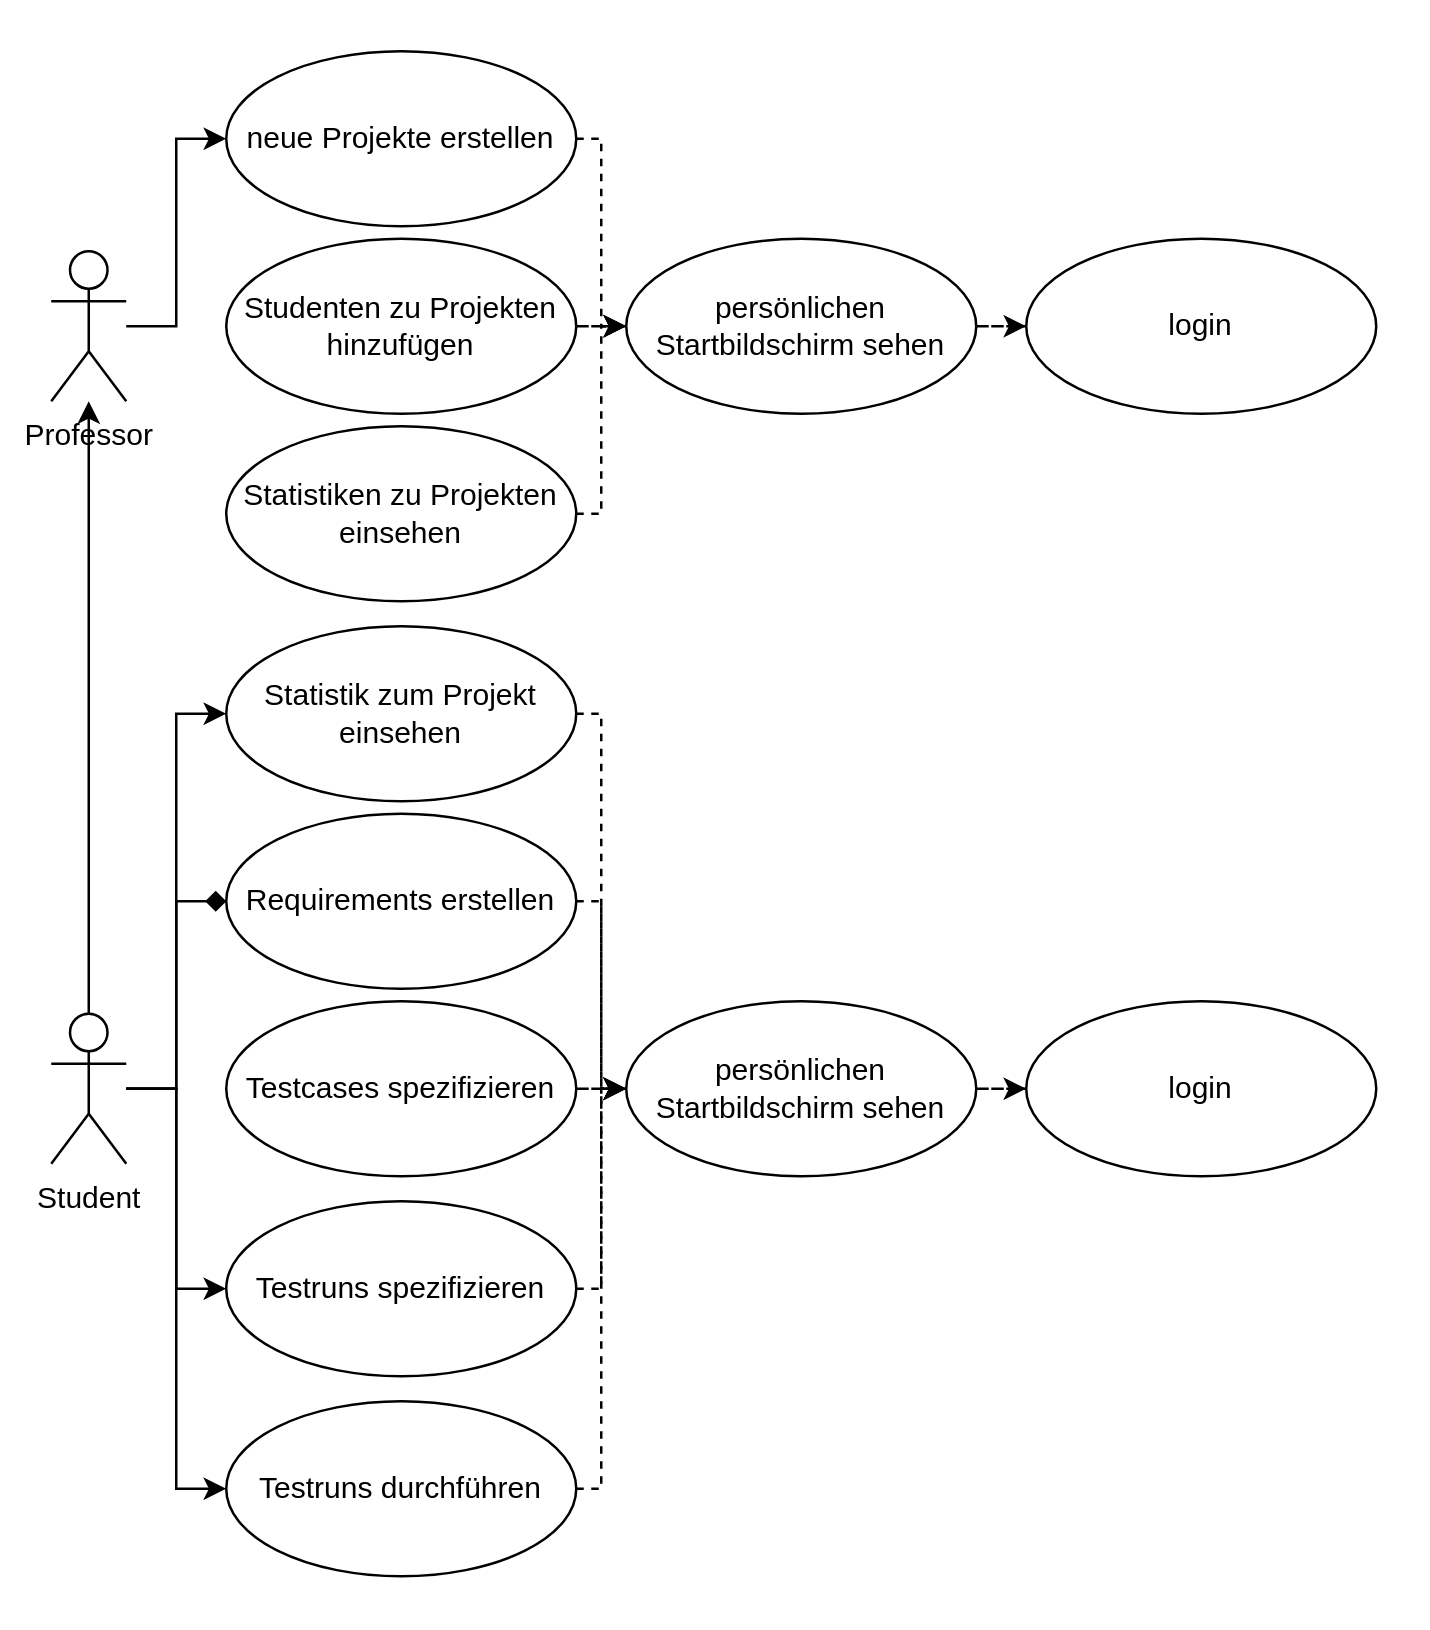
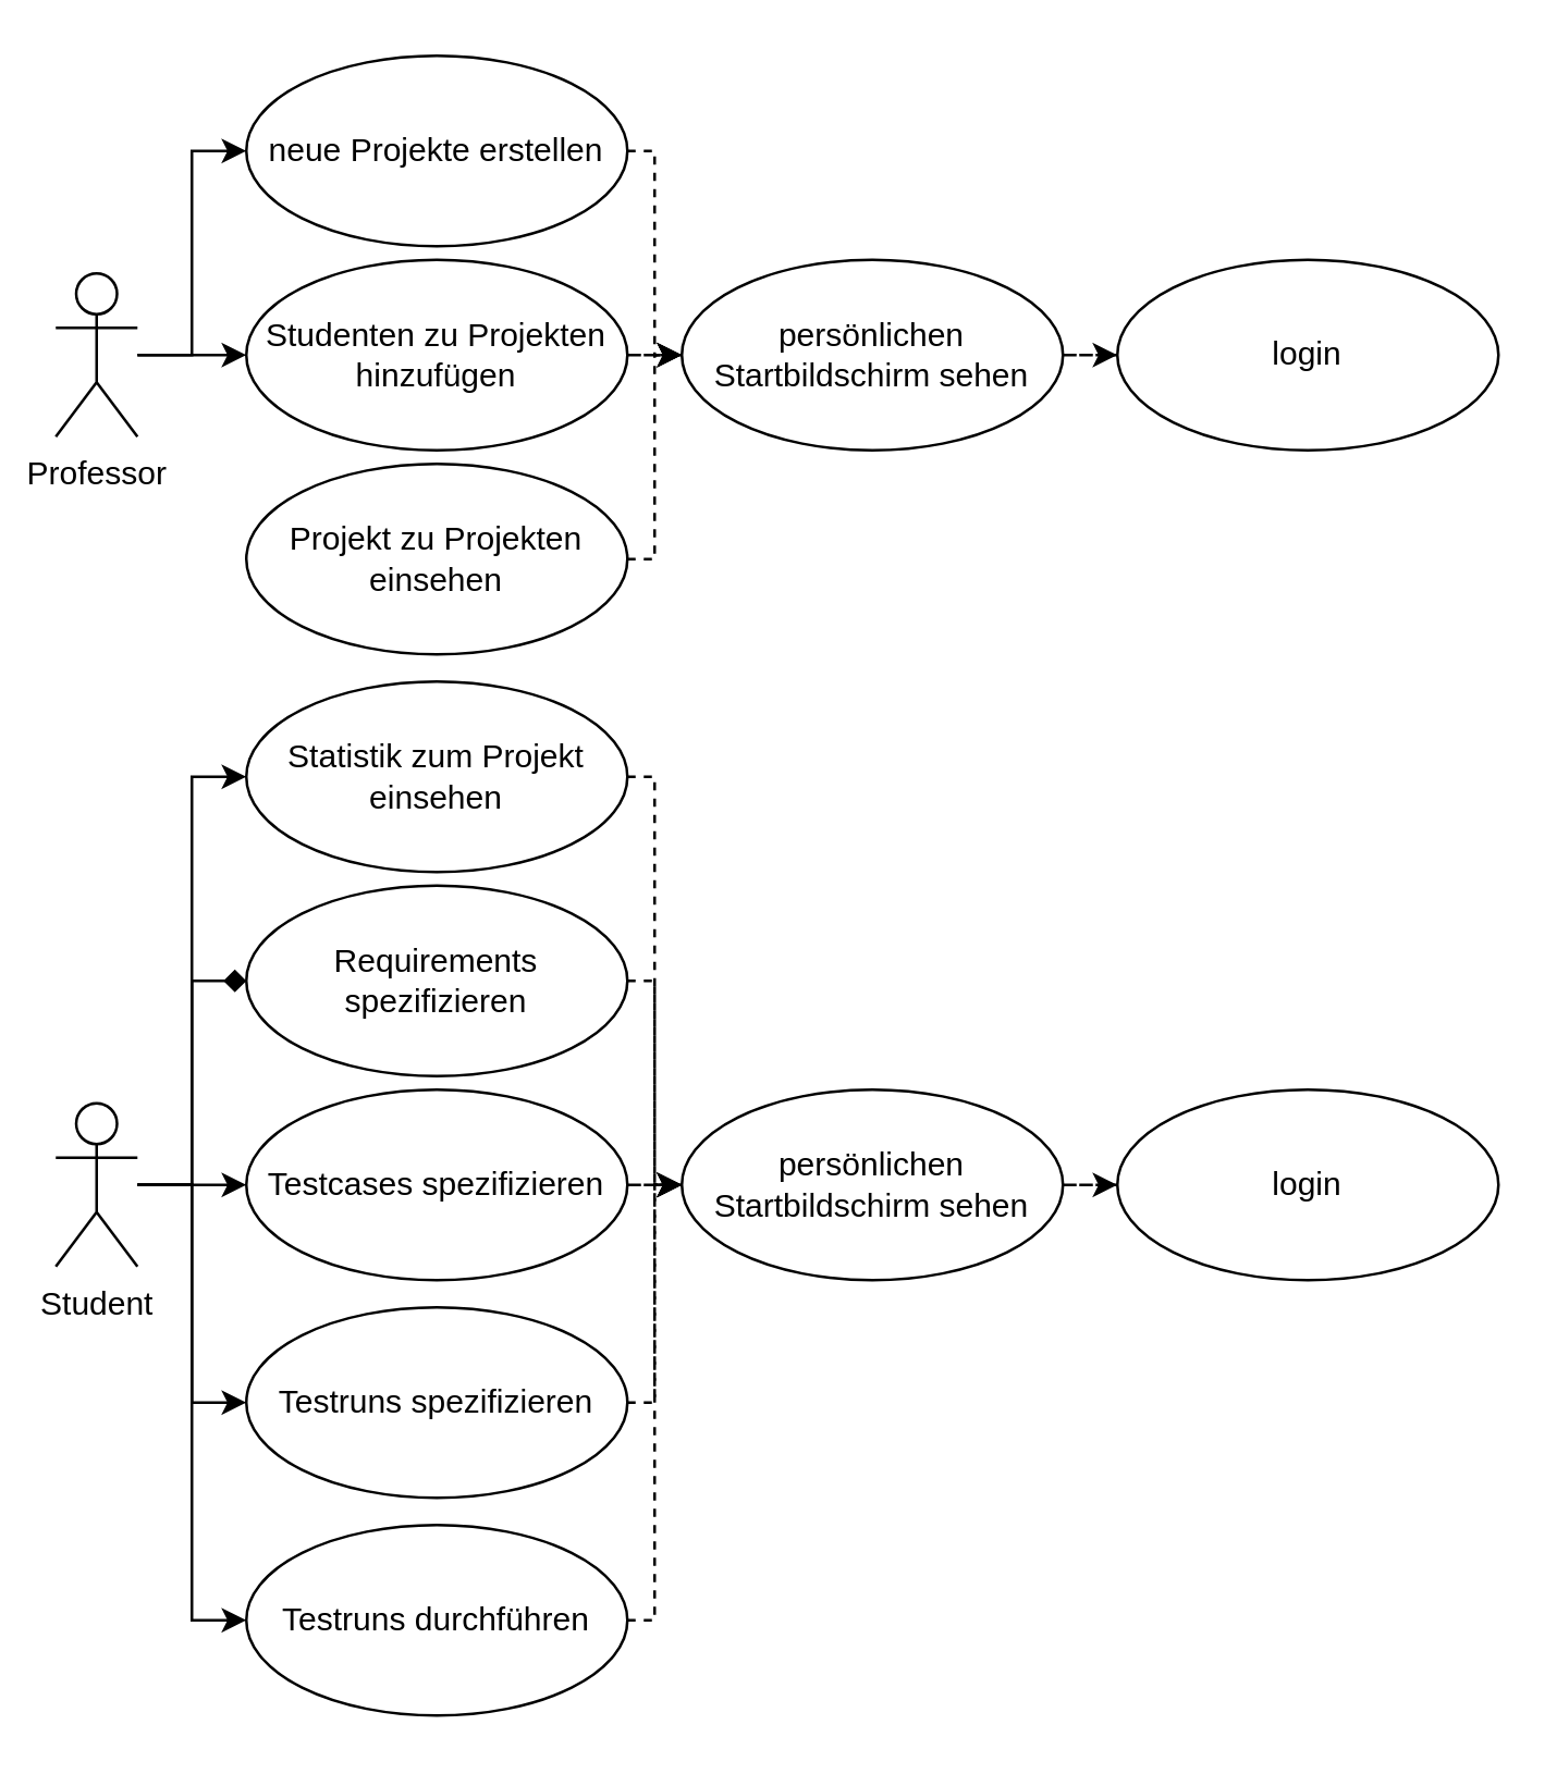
  <mxCell id="0" />
  <mxCell id="1" parent="0" />
  <mxCell id="2" style="edgeStyle=orthogonalEdgeStyle;rounded=0;orthogonalLoop=1;jettySize=auto;html=1;entryX=0;entryY=0.5;entryDx=0;entryDy=0;" edge="1" parent="1" source="4" target="6"><mxGeometry relative="1" as="geometry" /></mxCell>
+ <mxCell id="3" style="edgeStyle=orthogonalEdgeStyle;rounded=0;orthogonalLoop=1;jettySize=auto;html=1;entryX=0;entryY=0.5;entryDx=0;entryDy=0;" edge="1" parent="1" source="4" target="8"><mxGeometry relative="1" as="geometry" /></mxCell>
  <mxCell id="4" value="Professor" style="shape=umlActor;verticalLabelPosition=bottom;verticalAlign=top;html=1;" vertex="1" parent="1"><mxGeometry x="20" y="100" width="30" height="60" as="geometry" /></mxCell>
  <mxCell id="5" style="edgeStyle=orthogonalEdgeStyle;rounded=0;orthogonalLoop=1;jettySize=auto;html=1;entryX=0;entryY=0.5;entryDx=0;entryDy=0;dashed=1;" edge="1" parent="1" source="6" target="12"><mxGeometry relative="1" as="geometry"><Array as="points"><mxPoint x="240" y="55" /><mxPoint x="240" y="130" /></Array></mxGeometry></mxCell>
  <mxCell id="6" value="neue Projekte erstellen" style="ellipse;whiteSpace=wrap;html=1;" vertex="1" parent="1"><mxGeometry x="90" y="20" width="140" height="70" as="geometry" /></mxCell>
  <mxCell id="7" style="edgeStyle=orthogonalEdgeStyle;rounded=0;orthogonalLoop=1;jettySize=auto;html=1;entryX=0;entryY=0.5;entryDx=0;entryDy=0;dashed=1;" edge="1" parent="1" source="8" target="12"><mxGeometry relative="1" as="geometry" /></mxCell>
  <mxCell id="8" value="Studenten zu Projekten hinzufügen" style="ellipse;whiteSpace=wrap;html=1;" vertex="1" parent="1"><mxGeometry x="90" y="95" width="140" height="70" as="geometry" /></mxCell>
  <mxCell id="9" style="edgeStyle=orthogonalEdgeStyle;rounded=0;orthogonalLoop=1;jettySize=auto;html=1;dashed=1;" edge="1" parent="1" source="10"><mxGeometry relative="1" as="geometry"><mxPoint x="250" y="130" as="targetPoint" /><Array as="points"><mxPoint x="240" y="205" /><mxPoint x="240" y="130" /></Array></mxGeometry></mxCell>
- <mxCell id="10" value="Statistiken zu Projekten einsehen" style="ellipse;whiteSpace=wrap;html=1;" vertex="1" parent="1"><mxGeometry x="90" y="170" width="140" height="70" as="geometry" /></mxCell>
+ <mxCell id="10" value="Projekt zu Projekten einsehen" style="ellipse;whiteSpace=wrap;html=1;" vertex="1" parent="1"><mxGeometry x="90" y="170" width="140" height="70" as="geometry" /></mxCell>
  <mxCell id="11" style="edgeStyle=orthogonalEdgeStyle;rounded=0;orthogonalLoop=1;jettySize=auto;html=1;entryX=0;entryY=0.5;entryDx=0;entryDy=0;dashed=1;" edge="1" parent="1" source="12" target="13"><mxGeometry relative="1" as="geometry" /></mxCell>
  <mxCell id="12" value="persönlichen Startbildschirm sehen" style="ellipse;whiteSpace=wrap;html=1;" vertex="1" parent="1"><mxGeometry x="250" y="95" width="140" height="70" as="geometry" /></mxCell>
  <mxCell id="13" value="login" style="ellipse;whiteSpace=wrap;html=1;" vertex="1" parent="1"><mxGeometry x="410" y="95" width="140" height="70" as="geometry" /></mxCell>
  <mxCell id="14" style="edgeStyle=orthogonalEdgeStyle;rounded=0;orthogonalLoop=1;jettySize=auto;html=1;entryX=0;entryY=0.5;entryDx=0;entryDy=0;" edge="1" parent="1" source="19" target="21"><mxGeometry relative="1" as="geometry" /></mxCell>
- <mxCell id="15" style="edgeStyle=orthogonalEdgeStyle;rounded=0;orthogonalLoop=1;jettySize=auto;html=1;" edge="1" parent="1" source="19" target="4"><mxGeometry relative="1" as="geometry" /></mxCell>
+ <mxCell id="15" style="edgeStyle=orthogonalEdgeStyle;rounded=0;orthogonalLoop=1;jettySize=auto;html=1;entryX=0;entryY=0.5;entryDx=0;entryDy=0;" edge="1" parent="1" source="19" target="25"><mxGeometry relative="1" as="geometry" /></mxCell>
  <mxCell id="16" style="edgeStyle=orthogonalEdgeStyle;rounded=0;orthogonalLoop=1;jettySize=auto;html=1;entryX=0;entryY=0.5;entryDx=0;entryDy=0;endArrow=diamond;" edge="1" parent="1" source="19" target="23"><mxGeometry relative="1" as="geometry" /></mxCell>
  <mxCell id="17" style="edgeStyle=orthogonalEdgeStyle;rounded=0;orthogonalLoop=1;jettySize=auto;html=1;entryX=0;entryY=0.5;entryDx=0;entryDy=0;" edge="1" parent="1" source="19" target="30"><mxGeometry relative="1" as="geometry" /></mxCell>
  <mxCell id="18" style="edgeStyle=orthogonalEdgeStyle;rounded=0;orthogonalLoop=1;jettySize=auto;html=1;entryX=0;entryY=0.5;entryDx=0;entryDy=0;" edge="1" parent="1" source="19" target="32"><mxGeometry relative="1" as="geometry" /></mxCell>
  <mxCell id="19" value="Student" style="shape=umlActor;verticalLabelPosition=bottom;verticalAlign=top;html=1;" vertex="1" parent="1"><mxGeometry x="20" y="405" width="30" height="60" as="geometry" /></mxCell>
  <mxCell id="20" style="edgeStyle=orthogonalEdgeStyle;rounded=0;orthogonalLoop=1;jettySize=auto;html=1;entryX=0;entryY=0.5;entryDx=0;entryDy=0;dashed=1;" edge="1" parent="1" source="21" target="27"><mxGeometry relative="1" as="geometry"><Array as="points"><mxPoint x="240" y="285" /><mxPoint x="240" y="435" /></Array></mxGeometry></mxCell>
  <mxCell id="21" value="Statistik zum Projekt einsehen" style="ellipse;whiteSpace=wrap;html=1;" vertex="1" parent="1"><mxGeometry x="90" y="250" width="140" height="70" as="geometry" /></mxCell>
  <mxCell id="22" style="edgeStyle=orthogonalEdgeStyle;rounded=0;orthogonalLoop=1;jettySize=auto;html=1;entryX=0;entryY=0.5;entryDx=0;entryDy=0;dashed=1;" edge="1" parent="1" source="23" target="27"><mxGeometry relative="1" as="geometry"><Array as="points"><mxPoint x="240" y="360" /><mxPoint x="240" y="435" /></Array></mxGeometry></mxCell>
- <mxCell id="23" value="Requirements erstellen" style="ellipse;whiteSpace=wrap;html=1;" vertex="1" parent="1"><mxGeometry x="90" y="325" width="140" height="70" as="geometry" /></mxCell>
+ <mxCell id="23" value="Requirements spezifizieren" style="ellipse;whiteSpace=wrap;html=1;" vertex="1" parent="1"><mxGeometry x="90" y="325" width="140" height="70" as="geometry" /></mxCell>
  <mxCell id="24" style="edgeStyle=orthogonalEdgeStyle;rounded=0;orthogonalLoop=1;jettySize=auto;html=1;entryX=0;entryY=0.5;entryDx=0;entryDy=0;dashed=1;" edge="1" parent="1" source="25" target="27"><mxGeometry relative="1" as="geometry" /></mxCell>
  <mxCell id="25" value="Testcases spezifizieren" style="ellipse;whiteSpace=wrap;html=1;" vertex="1" parent="1"><mxGeometry x="90" y="400" width="140" height="70" as="geometry" /></mxCell>
  <mxCell id="26" style="edgeStyle=orthogonalEdgeStyle;rounded=0;orthogonalLoop=1;jettySize=auto;html=1;entryX=0;entryY=0.5;entryDx=0;entryDy=0;dashed=1;" edge="1" parent="1" source="27" target="28"><mxGeometry relative="1" as="geometry" /></mxCell>
  <mxCell id="27" value="persönlichen Startbildschirm sehen" style="ellipse;whiteSpace=wrap;html=1;" vertex="1" parent="1"><mxGeometry x="250" y="400" width="140" height="70" as="geometry" /></mxCell>
  <mxCell id="28" value="login" style="ellipse;whiteSpace=wrap;html=1;" vertex="1" parent="1"><mxGeometry x="410" y="400" width="140" height="70" as="geometry" /></mxCell>
  <mxCell id="29" style="edgeStyle=orthogonalEdgeStyle;rounded=0;orthogonalLoop=1;jettySize=auto;html=1;entryX=0;entryY=0.5;entryDx=0;entryDy=0;dashed=1;" edge="1" parent="1" source="30" target="27"><mxGeometry relative="1" as="geometry"><Array as="points"><mxPoint x="240" y="515" /><mxPoint x="240" y="435" /></Array></mxGeometry></mxCell>
  <mxCell id="30" value="Testruns spezifizieren" style="ellipse;whiteSpace=wrap;html=1;" vertex="1" parent="1"><mxGeometry x="90" y="480" width="140" height="70" as="geometry" /></mxCell>
  <mxCell id="31" style="edgeStyle=orthogonalEdgeStyle;rounded=0;orthogonalLoop=1;jettySize=auto;html=1;entryX=0;entryY=0.5;entryDx=0;entryDy=0;dashed=1;" edge="1" parent="1" source="32" target="27"><mxGeometry relative="1" as="geometry"><Array as="points"><mxPoint x="240" y="595" /><mxPoint x="240" y="435" /></Array></mxGeometry></mxCell>
  <mxCell id="32" value="Testruns durchführen" style="ellipse;whiteSpace=wrap;html=1;" vertex="1" parent="1"><mxGeometry x="90" y="560" width="140" height="70" as="geometry" /></mxCell>
